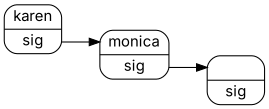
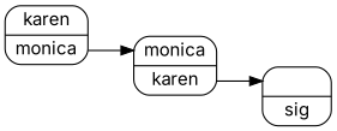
  digraph {
    fontname=Inter
    rankdir=LR
    node [fontname=Inter shape=record style=rounded]
    edge [fontname=Inter headport=f0 tailport=f1]
-   n1 [label="<f0>karen|<f1>sig"]
-   n2 [label="<f0>monica|<f1>sig"]
+   n1 [label="<f0>karen|<f1>monica"]
+   n2 [label="<f0>monica|<f1>karen"]
    n3 [label="<f0>|<f1>sig"]
    n1 -> n2
    n2 -> n3
  }
